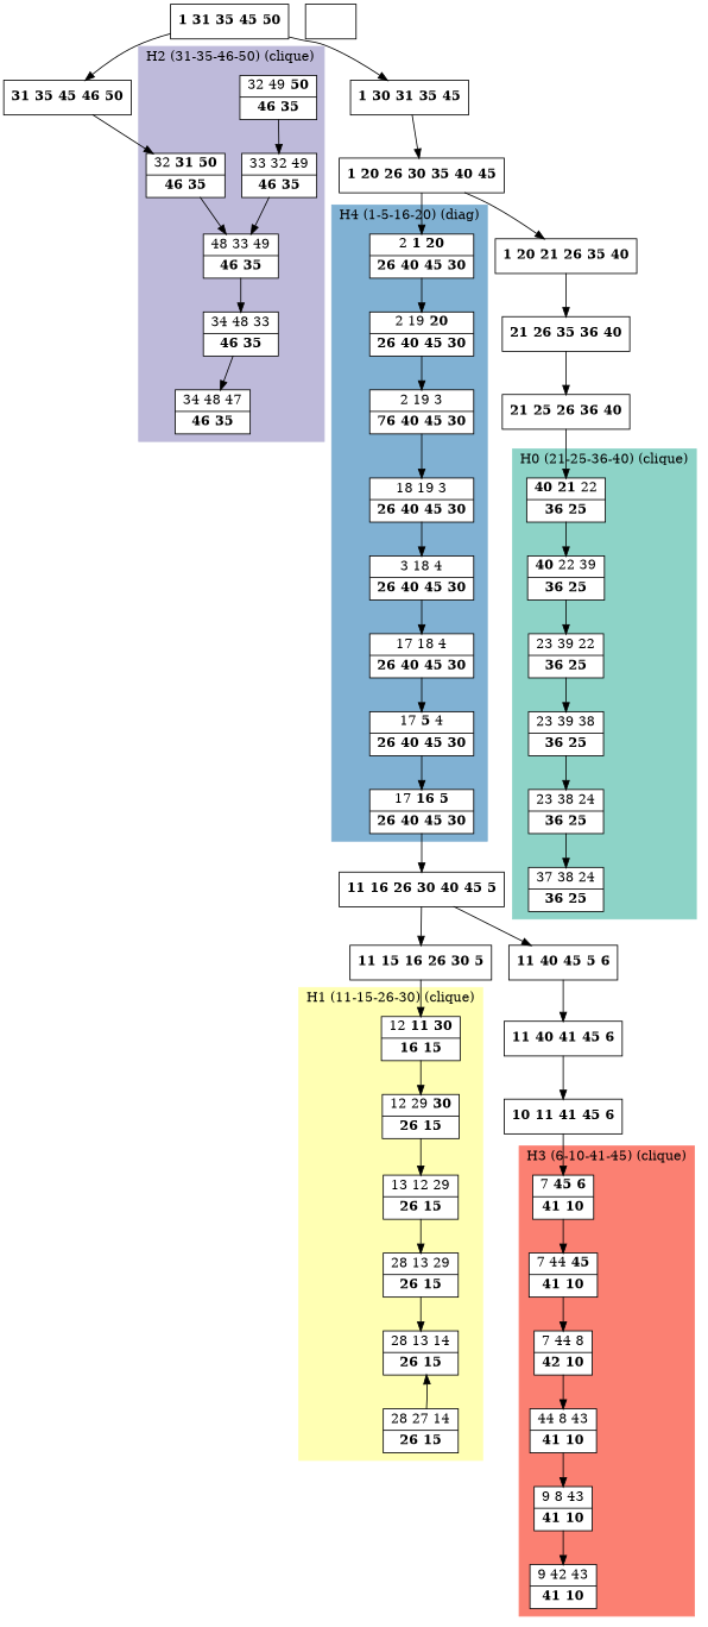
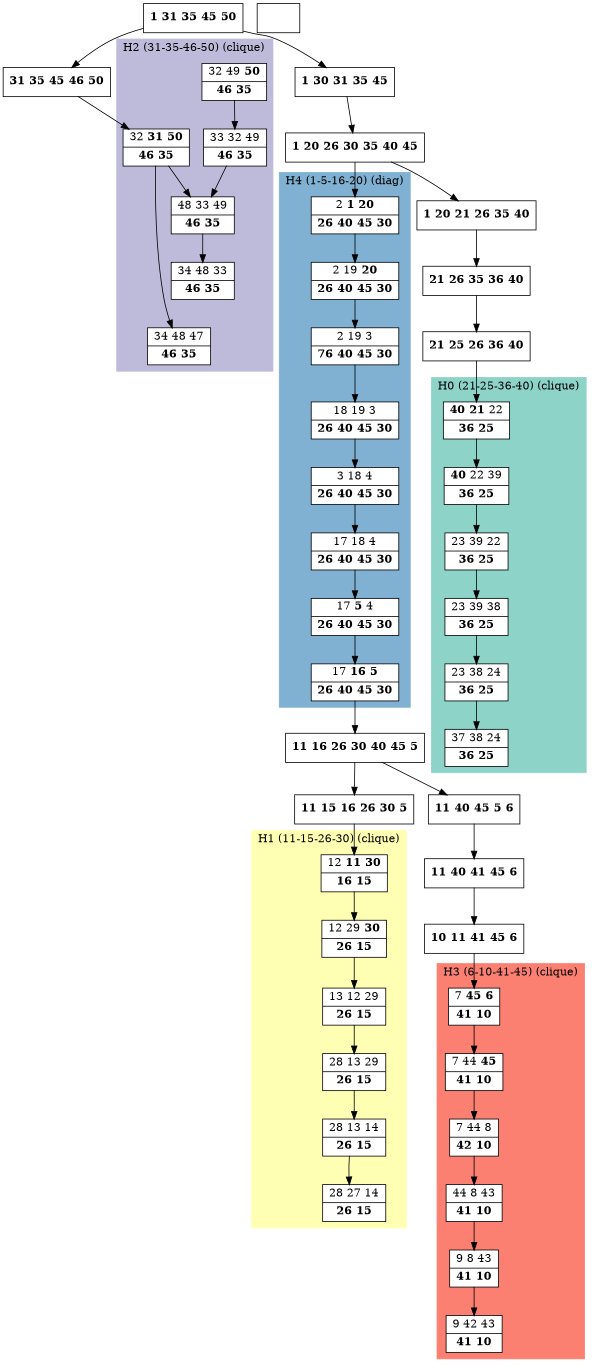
  digraph {
    node [fillcolor=white shape=record style=filled]
    n1 [label=<{ <b>40</b> <b>21</b> 22|  <b>36</b> <b>25</b>}>]
    n2 [label=<{ <b>40</b> 22 39|  <b>36</b> <b>25</b>}>]
    n3 [label=<{ 23 39 22|  <b>36</b> <b>25</b>}>]
    n4 [label=<{ 23 39 38|  <b>36</b> <b>25</b>}>]
    n5 [label=<{ 23 38 24|  <b>36</b> <b>25</b>}>]
    n6 [label=<{ 37 38 24|  <b>36</b> <b>25</b>}>]
    n7 [label=<{ 12 <b>11</b> <b>30</b>|  <b>16</b> <b>15</b>}>]
    n8 [label=<{ 12 29 <b>30</b>|  <b>26</b> <b>15</b>}>]
    n9 [label=<{ 13 12 29|  <b>26</b> <b>15</b>}>]
    n10 [label=<{ 28 13 29|  <b>26</b> <b>15</b>}>]
    n11 [label=<{ 28 13 14|  <b>26</b> <b>15</b>}>]
    n12 [label=<{ 28 27 14|  <b>26</b> <b>15</b>}>]
    n13 [label=<{ 32 <b>31</b> <b>50</b>|  <b>46</b> <b>35</b>}>]
    n14 [label=<{ 32 49 <b>50</b>|  <b>46</b> <b>35</b>}>]
    n15 [label=<{ 33 32 49|  <b>46</b> <b>35</b>}>]
    n16 [label=<{ 48 33 49|  <b>46</b> <b>35</b>}>]
    n17 [label=<{ 34 48 33|  <b>46</b> <b>35</b>}>]
    n18 [label=<{ 34 48 47|  <b>46</b> <b>35</b>}>]
    n19 [label=<{ 7 <b>45</b> <b>6</b>|  <b>41</b> <b>10</b>}>]
    n20 [label=<{ 7 44 <b>45</b>|  <b>41</b> <b>10</b>}>]
    n21 [label=<{ 7 44 8|  <b>42</b> <b>10</b>}>]
    n22 [label=<{ 44 8 43|  <b>41</b> <b>10</b>}>]
    n23 [label=<{ 9 8 43|  <b>41</b> <b>10</b>}>]
    n24 [label=<{ 9 42 43|  <b>41</b> <b>10</b>}>]
    n25 [label=<{ 2 <b>1</b> <b>20</b>|  <b>26</b> <b>40</b> <b>45</b> <b>30</b>}>]
    n26 [label=<{ 2 19 <b>20</b>|  <b>26</b> <b>40</b> <b>45</b> <b>30</b>}>]
    n27 [label=<{ 2 19 3|  <b>76</b> <b>40</b> <b>45</b> <b>30</b>}>]
    n28 [label=<{ 18 19 3|  <b>26</b> <b>40</b> <b>45</b> <b>30</b>}>]
    n29 [label=<{ 3 18 4|  <b>26</b> <b>40</b> <b>45</b> <b>30</b>}>]
    n30 [label=<{ 17 18 4|  <b>26</b> <b>40</b> <b>45</b> <b>30</b>}>]
    n31 [label=<{ 17 <b>5</b> 4|  <b>26</b> <b>40</b> <b>45</b> <b>30</b>}>]
    n32 [label=<{ 17 <b>16</b> <b>5</b>|  <b>26</b> <b>40</b> <b>45</b> <b>30</b>}>]
    n33 [label=<{ <b>11</b> <b>16</b> <b>26</b> <b>30</b> <b>40</b> <b>45</b> <b>5</b>}> fillcolor="" style=""]
    n34 [label=<{ <b>11</b> <b>40</b> <b>45</b> <b>5</b> <b>6</b>}> fillcolor="" style=""]
    n35 [label=<{ <b>11</b> <b>15</b> <b>16</b> <b>26</b> <b>30</b> <b>5</b>}> fillcolor="" style=""]
    n36 [label=<{}> fillcolor="" style=""]
    n37 [label=<{ <b>1</b> <b>31</b> <b>35</b> <b>45</b> <b>50</b>}> fillcolor="" style=""]
    n38 [label=<{ <b>1</b> <b>30</b> <b>31</b> <b>35</b> <b>45</b>}> fillcolor="" style=""]
    n39 [label=<{ <b>31</b> <b>35</b> <b>45</b> <b>46</b> <b>50</b>}> fillcolor="" style=""]
    n40 [label=<{ <b>1</b> <b>20</b> <b>26</b> <b>30</b> <b>35</b> <b>40</b> <b>45</b>}> fillcolor="" style=""]
    n41 [label=<{ <b>1</b> <b>20</b> <b>21</b> <b>26</b> <b>35</b> <b>40</b>}> fillcolor="" style=""]
    n42 [label=<{ <b>21</b> <b>26</b> <b>35</b> <b>36</b> <b>40</b>}> fillcolor="" style=""]
    n43 [label=<{ <b>11</b> <b>40</b> <b>41</b> <b>45</b> <b>6</b>}> fillcolor="" style=""]
    n44 [label=<{ <b>10</b> <b>11</b> <b>41</b> <b>45</b> <b>6</b>}> fillcolor="" style=""]
    n45 [label=<{ <b>21</b> <b>25</b> <b>26</b> <b>36</b> <b>40</b>}> fillcolor="" style=""]
    subgraph cluster_1 {
      color="#8DD3C7"
      label="H0 (21-25-36-40) (clique)"
      labeljust=l
      style=filled
      n1
      n2
      n3
      n4
      n5
      n6
    }
    subgraph cluster_2 {
      color="#FFFFB3"
      label="H1 (11-15-26-30) (clique)"
      labeljust=l
      style=filled
      n7
      n8
      n9
      n10
      n11
      n12
    }
    subgraph cluster_3 {
      color="#BEBADA"
      label="H2 (31-35-46-50) (clique)"
      labeljust=l
      style=filled
      n13
      n14
      n15
      n16
      n17
      n18
    }
    subgraph cluster_4 {
      color="#FB8072"
      label="H3 (6-10-41-45) (clique)"
      labeljust=l
      style=filled
      n19
      n20
      n21
      n22
      n23
      n24
    }
    subgraph cluster_5 {
      color="#80B1D3"
      label="H4 (1-5-16-20) (diag)"
      labeljust=l
      style=filled
      n25
      n26
      n27
      n28
      n29
      n30
      n31
      n32
    }
    n1 -> n2
    n2 -> n3
    n3 -> n4
    n4 -> n5
    n5 -> n6
    n7 -> n8
    n8 -> n9
    n9 -> n10
    n10 -> n11
-   n12 -> n11
+   n11 -> n12
    n13 -> n16
    n14 -> n15
    n15 -> n16
    n16 -> n17
-   n17 -> n18
+   n13 -> n18
    n19 -> n20
    n20 -> n21
    n21 -> n22
    n22 -> n23
    n23 -> n24
    n25 -> n26
    n26 -> n27
    n27 -> n28
    n28 -> n29
    n29 -> n30
    n30 -> n31
    n31 -> n32
    n32 -> n33
    n33 -> n34
    n33 -> n35
    n34 -> n43
    n35 -> n7
    n37 -> n38
    n37 -> n39
    n38 -> n40
    n39 -> n13
    n40 -> n25
    n40 -> n41
    n41 -> n42
    n42 -> n45
    n43 -> n44
    n44 -> n19
    n45 -> n1
  }
